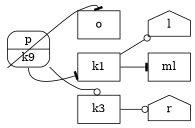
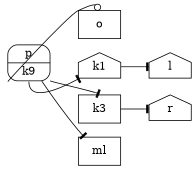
  digraph {
    fontname="DejaVu Serif"
    rankdir=LR
    node [fontname="DejaVu Serif" ordering=out shape=box]
    edge [arrowhead=tee fontname="DejaVu Serif"]
    n1 [label="<f1> p|<f2> k9" shape=Mrecord]
    o
-   k1
+   k1 [shape=house]
    k3
    l [shape=house]
    ml
    r [shape=house]
-   n1 -> o [headport=n tailport=sw]
+   n1 -> o [arrowhead=odot headport=n tailport=sw]
    n1 -> k1 [tailport=s]
-   n1 -> k3 [arrowhead=odot headport=n tailport=se]
-   k1 -> l [arrowhead=odot]
-   k1 -> ml
-   k3 -> r [arrowhead=odot]
+   n1 -> k3 [headport=n tailport=se]
+   k1 -> l
+   n1 -> ml
+   k3 -> r
  }
